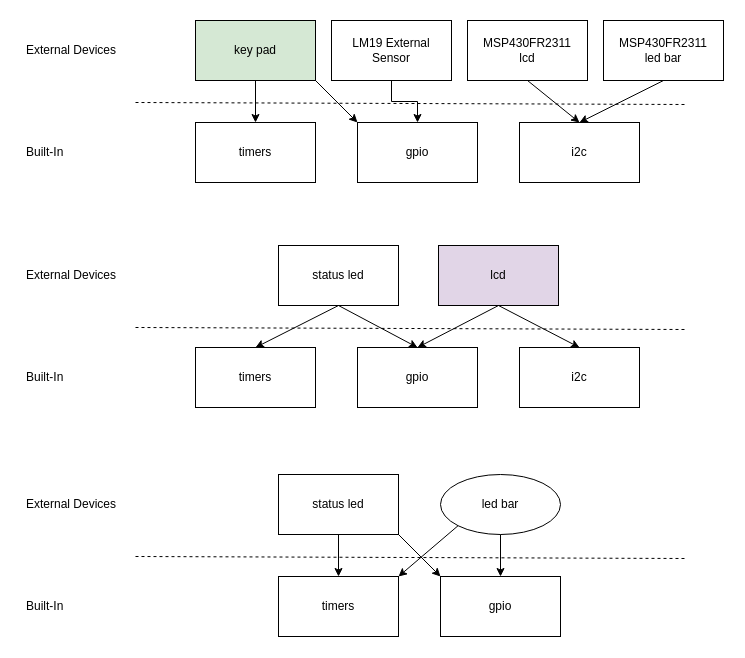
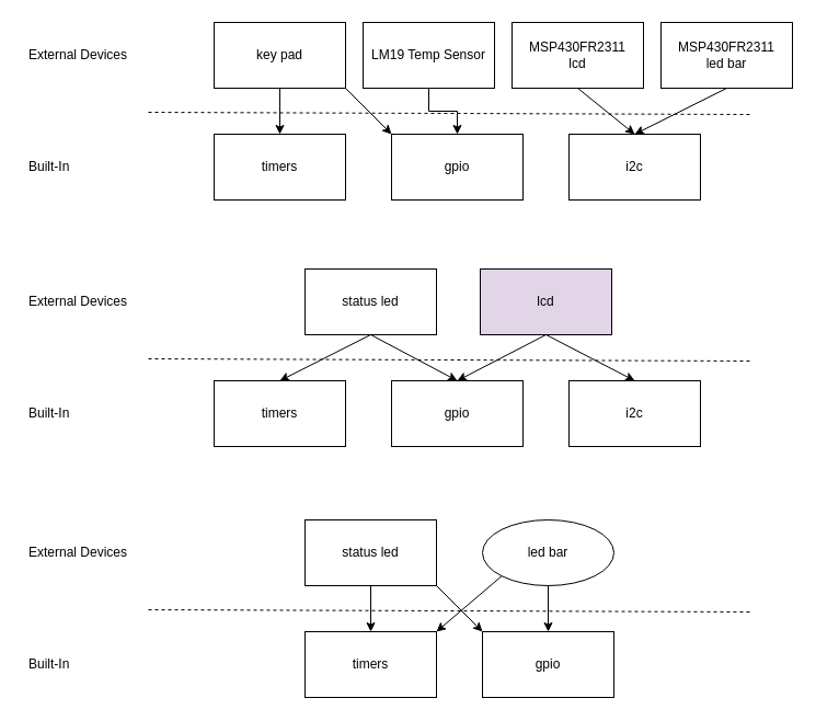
  <mxCell id="0" />
  <mxCell id="1" parent="0" />
  <mxCell id="2" value="MSP430FR2311&lt;div&gt;lcd&lt;/div&gt;" style="rounded=0;whiteSpace=wrap;html=1;" vertex="1" parent="1"><mxGeometry x="467" y="20" width="120" height="60" as="geometry" /></mxCell>
  <mxCell id="3" value="MSP430FR2311&lt;div&gt;led bar&lt;/div&gt;" style="rounded=0;whiteSpace=wrap;html=1;" vertex="1" parent="1"><mxGeometry x="603" y="20" width="120" height="60" as="geometry" /></mxCell>
  <mxCell id="4" value="timers" style="rounded=0;whiteSpace=wrap;html=1;" vertex="1" parent="1"><mxGeometry x="195" y="122" width="120" height="60" as="geometry" /></mxCell>
  <mxCell id="5" value="gpio" style="rounded=0;whiteSpace=wrap;html=1;" vertex="1" parent="1"><mxGeometry x="357" y="122" width="120" height="60" as="geometry" /></mxCell>
  <mxCell id="6" value="" style="endArrow=none;dashed=1;html=1;rounded=0;" edge="1" parent="1"><mxGeometry width="50" height="50" relative="1" as="geometry"><mxPoint x="135" y="102" as="sourcePoint" /><mxPoint x="685" y="104" as="targetPoint" /></mxGeometry></mxCell>
  <mxCell id="7" value="External Devices" style="text;strokeColor=none;fillColor=none;align=left;verticalAlign=middle;spacingLeft=4;spacingRight=4;overflow=hidden;points=[[0,0.5],[1,0.5]];portConstraint=eastwest;rotatable=0;whiteSpace=wrap;html=1;" vertex="1" parent="1"><mxGeometry x="20" y="35" width="107" height="30" as="geometry" /></mxCell>
  <mxCell id="8" value="Built-In" style="text;strokeColor=none;fillColor=none;align=left;verticalAlign=middle;spacingLeft=4;spacingRight=4;overflow=hidden;points=[[0,0.5],[1,0.5]];portConstraint=eastwest;rotatable=0;whiteSpace=wrap;html=1;" vertex="1" parent="1"><mxGeometry x="20" y="137" width="107" height="30" as="geometry" /></mxCell>
  <mxCell id="9" value="i2c" style="rounded=0;whiteSpace=wrap;html=1;" vertex="1" parent="1"><mxGeometry x="519" y="122" width="120" height="60" as="geometry" /></mxCell>
  <mxCell id="10" value="" style="endArrow=classic;html=1;rounded=0;exitX=0.5;exitY=1;exitDx=0;exitDy=0;entryX=0.5;entryY=0;entryDx=0;entryDy=0;" edge="1" parent="1" source="3" target="9"><mxGeometry width="50" height="50" relative="1" as="geometry"><mxPoint x="350" y="90" as="sourcePoint" /><mxPoint x="427" y="132" as="targetPoint" /></mxGeometry></mxCell>
  <mxCell id="11" value="" style="endArrow=classic;html=1;rounded=0;exitX=0.5;exitY=1;exitDx=0;exitDy=0;entryX=0.5;entryY=0;entryDx=0;entryDy=0;" edge="1" parent="1" source="2" target="9"><mxGeometry width="50" height="50" relative="1" as="geometry"><mxPoint x="360" y="100" as="sourcePoint" /><mxPoint x="437" y="142" as="targetPoint" /></mxGeometry></mxCell>
- <mxCell id="12" value="key pad" style="rounded=0;whiteSpace=wrap;html=1;fillColor=#d5e8d4;" vertex="1" parent="1"><mxGeometry x="195" y="20" width="120" height="60" as="geometry" /></mxCell>
+ <mxCell id="12" value="key pad" style="rounded=0;whiteSpace=wrap;html=1;" vertex="1" parent="1"><mxGeometry x="195" y="20" width="120" height="60" as="geometry" /></mxCell>
  <mxCell id="13" value="" style="endArrow=classic;html=1;rounded=0;exitX=1;exitY=1;exitDx=0;exitDy=0;entryX=0;entryY=0;entryDx=0;entryDy=0;" edge="1" parent="1" source="12" target="5"><mxGeometry width="50" height="50" relative="1" as="geometry"><mxPoint x="290" y="73" as="sourcePoint" /><mxPoint x="340" y="23" as="targetPoint" /></mxGeometry></mxCell>
  <mxCell id="14" value="" style="endArrow=classic;html=1;rounded=0;exitX=0.5;exitY=1;exitDx=0;exitDy=0;entryX=0.5;entryY=0;entryDx=0;entryDy=0;" edge="1" parent="1" source="12" target="4"><mxGeometry width="50" height="50" relative="1" as="geometry"><mxPoint x="325" y="90" as="sourcePoint" /><mxPoint x="367" y="132" as="targetPoint" /></mxGeometry></mxCell>
  <mxCell id="15" value="lcd" style="rounded=0;whiteSpace=wrap;html=1;fillColor=#e1d5e7;" vertex="1" parent="1"><mxGeometry x="438" y="245" width="120" height="60" as="geometry" /></mxCell>
  <mxCell id="16" value="timers" style="rounded=0;whiteSpace=wrap;html=1;" vertex="1" parent="1"><mxGeometry x="195" y="347" width="120" height="60" as="geometry" /></mxCell>
  <mxCell id="17" value="gpio" style="rounded=0;whiteSpace=wrap;html=1;" vertex="1" parent="1"><mxGeometry x="357" y="347" width="120" height="60" as="geometry" /></mxCell>
  <mxCell id="18" value="" style="endArrow=none;dashed=1;html=1;rounded=0;" edge="1" parent="1"><mxGeometry width="50" height="50" relative="1" as="geometry"><mxPoint x="135" y="327" as="sourcePoint" /><mxPoint x="685" y="329" as="targetPoint" /></mxGeometry></mxCell>
  <mxCell id="19" value="External Devices" style="text;strokeColor=none;fillColor=none;align=left;verticalAlign=middle;spacingLeft=4;spacingRight=4;overflow=hidden;points=[[0,0.5],[1,0.5]];portConstraint=eastwest;rotatable=0;whiteSpace=wrap;html=1;" vertex="1" parent="1"><mxGeometry x="20" y="260" width="107" height="30" as="geometry" /></mxCell>
  <mxCell id="20" value="Built-In" style="text;strokeColor=none;fillColor=none;align=left;verticalAlign=middle;spacingLeft=4;spacingRight=4;overflow=hidden;points=[[0,0.5],[1,0.5]];portConstraint=eastwest;rotatable=0;whiteSpace=wrap;html=1;" vertex="1" parent="1"><mxGeometry x="20" y="362" width="107" height="30" as="geometry" /></mxCell>
  <mxCell id="21" value="i2c" style="rounded=0;whiteSpace=wrap;html=1;" vertex="1" parent="1"><mxGeometry x="519" y="347" width="120" height="60" as="geometry" /></mxCell>
  <mxCell id="22" value="" style="endArrow=classic;html=1;rounded=0;exitX=0.5;exitY=1;exitDx=0;exitDy=0;entryX=0.5;entryY=0;entryDx=0;entryDy=0;" edge="1" parent="1" source="15" target="21"><mxGeometry width="50" height="50" relative="1" as="geometry"><mxPoint x="350" y="315" as="sourcePoint" /><mxPoint x="427" y="357" as="targetPoint" /></mxGeometry></mxCell>
  <mxCell id="23" value="status led" style="rounded=0;whiteSpace=wrap;html=1;" vertex="1" parent="1"><mxGeometry x="278" y="245" width="120" height="60" as="geometry" /></mxCell>
  <mxCell id="24" value="" style="endArrow=classic;html=1;rounded=0;exitX=0.5;exitY=1;exitDx=0;exitDy=0;entryX=0.5;entryY=0;entryDx=0;entryDy=0;" edge="1" parent="1" source="23" target="17"><mxGeometry width="50" height="50" relative="1" as="geometry"><mxPoint x="290" y="298" as="sourcePoint" /><mxPoint x="340" y="248" as="targetPoint" /></mxGeometry></mxCell>
  <mxCell id="25" value="" style="endArrow=classic;html=1;rounded=0;exitX=0.5;exitY=1;exitDx=0;exitDy=0;entryX=0.5;entryY=0;entryDx=0;entryDy=0;" edge="1" parent="1" source="23" target="16"><mxGeometry width="50" height="50" relative="1" as="geometry"><mxPoint x="351" y="315" as="sourcePoint" /><mxPoint x="367" y="357" as="targetPoint" /></mxGeometry></mxCell>
  <mxCell id="26" value="" style="endArrow=classic;html=1;rounded=0;exitX=0.5;exitY=1;exitDx=0;exitDy=0;entryX=0.5;entryY=0;entryDx=0;entryDy=0;" edge="1" parent="1" source="15" target="17"><mxGeometry width="50" height="50" relative="1" as="geometry"><mxPoint x="504" y="315" as="sourcePoint" /><mxPoint x="589" y="357" as="targetPoint" /></mxGeometry></mxCell>
  <mxCell id="27" value="led bar" style="ellipse;whiteSpace=wrap;html=1;" vertex="1" parent="1"><mxGeometry x="440" y="474" width="120" height="60" as="geometry" /></mxCell>
  <mxCell id="28" value="timers" style="rounded=0;whiteSpace=wrap;html=1;" vertex="1" parent="1"><mxGeometry x="278" y="576" width="120" height="60" as="geometry" /></mxCell>
  <mxCell id="29" value="gpio" style="rounded=0;whiteSpace=wrap;html=1;" vertex="1" parent="1"><mxGeometry x="440" y="576" width="120" height="60" as="geometry" /></mxCell>
  <mxCell id="30" value="" style="endArrow=none;dashed=1;html=1;rounded=0;" edge="1" parent="1"><mxGeometry width="50" height="50" relative="1" as="geometry"><mxPoint x="135" y="556" as="sourcePoint" /><mxPoint x="685" y="558" as="targetPoint" /></mxGeometry></mxCell>
  <mxCell id="31" value="External Devices" style="text;strokeColor=none;fillColor=none;align=left;verticalAlign=middle;spacingLeft=4;spacingRight=4;overflow=hidden;points=[[0,0.5],[1,0.5]];portConstraint=eastwest;rotatable=0;whiteSpace=wrap;html=1;" vertex="1" parent="1"><mxGeometry x="20" y="489" width="107" height="30" as="geometry" /></mxCell>
  <mxCell id="32" value="Built-In" style="text;strokeColor=none;fillColor=none;align=left;verticalAlign=middle;spacingLeft=4;spacingRight=4;overflow=hidden;points=[[0,0.5],[1,0.5]];portConstraint=eastwest;rotatable=0;whiteSpace=wrap;html=1;" vertex="1" parent="1"><mxGeometry x="20" y="591" width="107" height="30" as="geometry" /></mxCell>
  <mxCell id="33" value="status led" style="rounded=0;whiteSpace=wrap;html=1;" vertex="1" parent="1"><mxGeometry x="278" y="474" width="120" height="60" as="geometry" /></mxCell>
  <mxCell id="34" value="" style="endArrow=classic;html=1;rounded=0;exitX=1;exitY=1;exitDx=0;exitDy=0;entryX=0;entryY=0;entryDx=0;entryDy=0;" edge="1" parent="1" source="33" target="29"><mxGeometry width="50" height="50" relative="1" as="geometry"><mxPoint x="290" y="527" as="sourcePoint" /><mxPoint x="340" y="477" as="targetPoint" /></mxGeometry></mxCell>
  <mxCell id="35" value="" style="endArrow=classic;html=1;rounded=0;exitX=0.5;exitY=1;exitDx=0;exitDy=0;entryX=0.5;entryY=0;entryDx=0;entryDy=0;" edge="1" parent="1" source="33" target="28"><mxGeometry width="50" height="50" relative="1" as="geometry"><mxPoint x="351" y="544" as="sourcePoint" /><mxPoint x="367" y="586" as="targetPoint" /></mxGeometry></mxCell>
  <mxCell id="36" value="" style="endArrow=classic;html=1;rounded=0;exitX=0.5;exitY=1;exitDx=0;exitDy=0;entryX=0.5;entryY=0;entryDx=0;entryDy=0;" edge="1" parent="1" source="27" target="29"><mxGeometry width="50" height="50" relative="1" as="geometry"><mxPoint x="504" y="544" as="sourcePoint" /><mxPoint x="589" y="586" as="targetPoint" /></mxGeometry></mxCell>
  <mxCell id="37" value="" style="endArrow=classic;html=1;rounded=0;exitX=0;exitY=1;exitDx=0;exitDy=0;entryX=1;entryY=0;entryDx=0;entryDy=0;" edge="1" parent="1" source="27" target="28"><mxGeometry width="50" height="50" relative="1" as="geometry"><mxPoint x="408" y="544" as="sourcePoint" /><mxPoint x="450" y="586" as="targetPoint" /></mxGeometry></mxCell>
  <mxCell id="38" value="" style="edgeStyle=orthogonalEdgeStyle;rounded=0;orthogonalLoop=1;jettySize=auto;html=1;" edge="1" parent="1" source="39" target="5"><mxGeometry relative="1" as="geometry" /></mxCell>
- <mxCell id="39" value="LM19 External Sensor" style="rounded=0;whiteSpace=wrap;html=1;" vertex="1" parent="1"><mxGeometry x="331" y="20" width="120" height="60" as="geometry" /></mxCell>
+ <mxCell id="39" value="LM19 Temp Sensor" style="rounded=0;whiteSpace=wrap;html=1;" vertex="1" parent="1"><mxGeometry x="331" y="20" width="120" height="60" as="geometry" /></mxCell>
